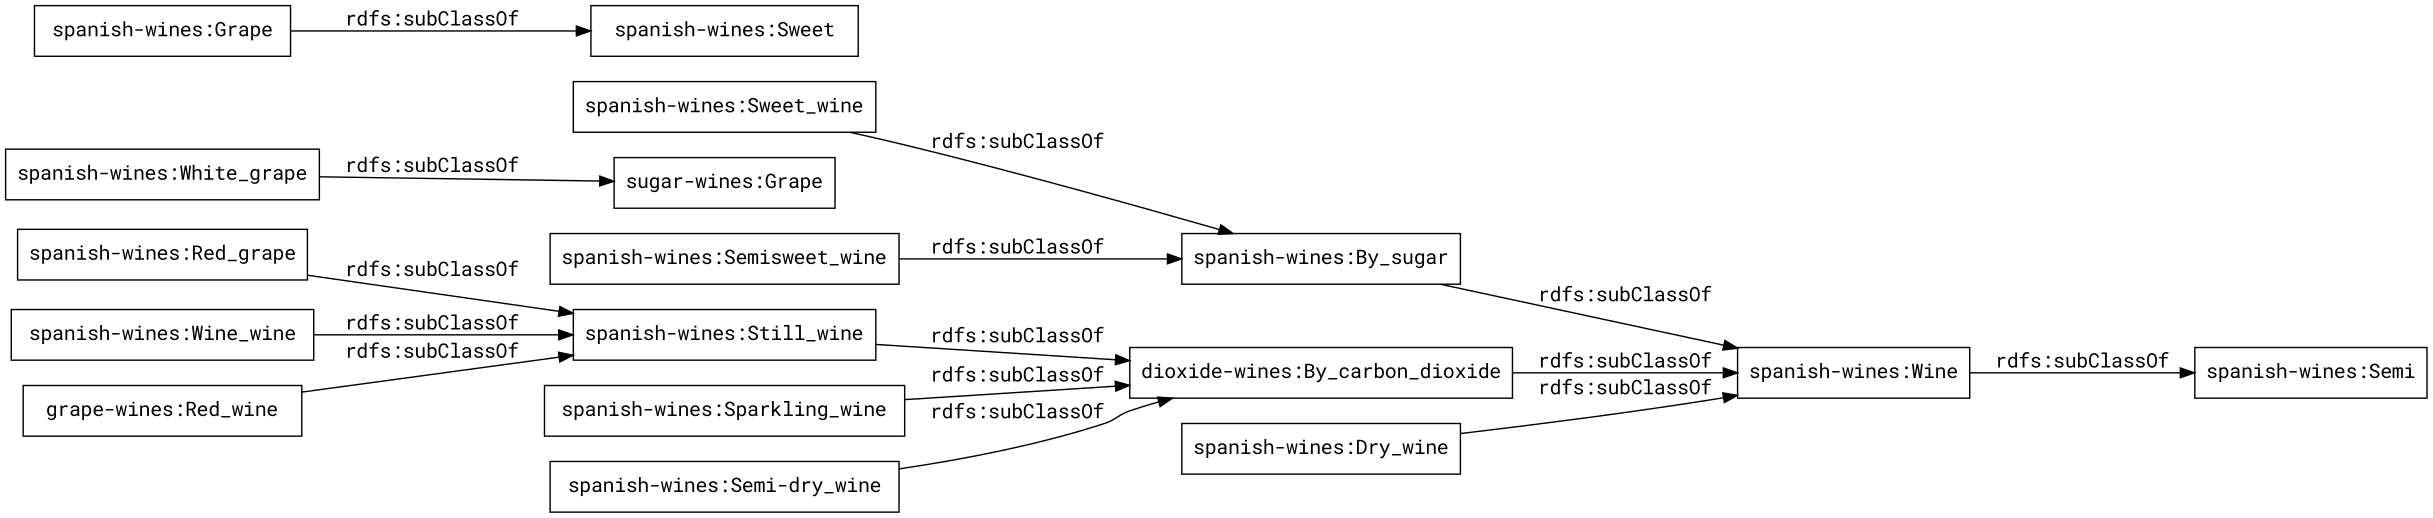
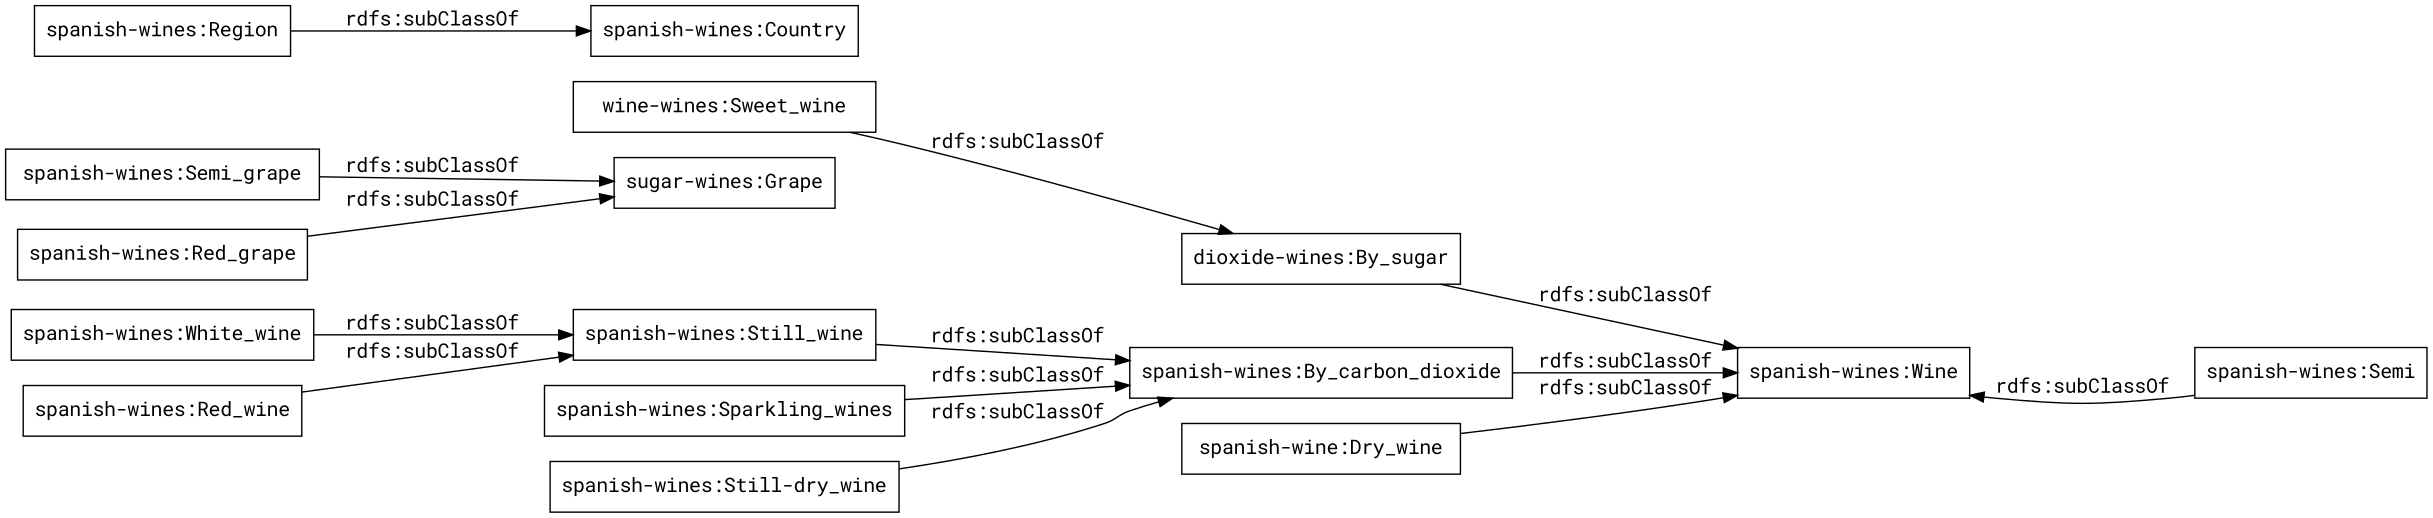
  digraph {
    fontname="Roboto Mono"
    rankdir=LR
    node [color=black fontname="Roboto Mono" shape=rectangle]
    edge [fontname="Roboto Mono"]
    n1 [label="sugar-wines:Grape"]
    "spanish-wines:Red_grape"
-   "spanish-wines:Sparkling_wine"
-   "spanish-wines:By_carbon_dioxide" [label="dioxide-wines:By_carbon_dioxide"]
+   "spanish-wines:Sparkling_wine" [label="spanish-wines:Sparkling_wines"]
+   "spanish-wines:By_carbon_dioxide"
    "spanish-wines:Wine"
-   "spanish-wines:Semi-dry_wine"
-   "spanish-wines:By_sugar"
-   "spanish-wines:Red_wine" [label="grape-wines:Red_wine"]
+   "spanish-wines:Semi-dry_wine" [label="spanish-wines:Still-dry_wine"]
+   "spanish-wines:By_sugar" [label="dioxide-wines:By_sugar"]
+   "spanish-wines:Red_wine"
    "spanish-wines:Still_wine"
-   "spanish-wines:Region" [label="spanish-wines:Grape"]
-   "spanish-wines:Country" [label="spanish-wines:Sweet"]
-   "spanish-wines:Semisweet_wine"
+   "spanish-wines:Region"
+   "spanish-wines:Country"
    n13 [label="spanish-wines:Semi"]
-   "spanish-wines:Dry_wine"
-   "spanish-wines:White_grape"
-   "spanish-wines:Sweet_wine"
-   "spanish-wines:White_wine" [label="spanish-wines:Wine_wine"]
-   "spanish-wines:Red_grape" -> "spanish-wines:Still_wine" [label="rdfs:subClassOf"]
+   "spanish-wines:Dry_wine" [label="spanish-wine:Dry_wine"]
+   "spanish-wines:White_grape" [label="spanish-wines:Semi_grape"]
+   "spanish-wines:Sweet_wine" [label="wine-wines:Sweet_wine"]
+   "spanish-wines:White_wine"
+   "spanish-wines:Red_grape" -> n1 [label="rdfs:subClassOf"]
    "spanish-wines:Sparkling_wine" -> "spanish-wines:By_carbon_dioxide" [label="rdfs:subClassOf"]
    "spanish-wines:By_carbon_dioxide" -> "spanish-wines:Wine" [label="rdfs:subClassOf"]
    "spanish-wines:Semi-dry_wine" -> "spanish-wines:By_carbon_dioxide" [label="rdfs:subClassOf"]
    "spanish-wines:By_sugar" -> "spanish-wines:Wine" [label="rdfs:subClassOf"]
    "spanish-wines:Red_wine" -> "spanish-wines:Still_wine" [label="rdfs:subClassOf"]
    "spanish-wines:Still_wine" -> "spanish-wines:By_carbon_dioxide" [label="rdfs:subClassOf"]
    "spanish-wines:Region" -> "spanish-wines:Country" [label="rdfs:subClassOf"]
-   "spanish-wines:Semisweet_wine" -> "spanish-wines:By_sugar" [label="rdfs:subClassOf"]
-   "spanish-wines:Wine" -> n13 [label="rdfs:subClassOf"]
+   n13 -> "spanish-wines:Wine" [label="rdfs:subClassOf"]
    "spanish-wines:Dry_wine" -> "spanish-wines:Wine" [label="rdfs:subClassOf"]
    "spanish-wines:White_grape" -> n1 [label="rdfs:subClassOf"]
    "spanish-wines:Sweet_wine" -> "spanish-wines:By_sugar" [label="rdfs:subClassOf"]
    "spanish-wines:White_wine" -> "spanish-wines:Still_wine" [label="rdfs:subClassOf"]
  }
